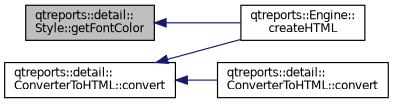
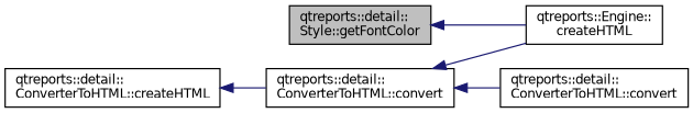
  digraph {
    rankdir=LR
    node [color=black fontname=Helvetica fontsize=10 shape=record]
    edge [color=midnightblue dir=back fontname=Helvetica fontsize=10 labelfontname=Helvetica labelfontsize=10 style=solid]
    n1 [fillcolor=grey75 fontcolor=black height=0.2 label="qtreports::detail::\lStyle::getFontColor" style=filled width=0.4]
    n2 [height=0.2 label="qtreports::Engine::\lcreateHTML" width=0.4]
+   n3 [height=0.2 label="qtreports::detail::\lConverterToHTML::createHTML" width=0.4]
    n4 [height=0.2 label="qtreports::detail::\lConverterToHTML::convert" width=0.4]
    n5 [height=0.2 label="qtreports::detail::\lConverterToHTML::convert" width=0.4]
    n1 -> n2
+   n3 -> n4
    n4 -> n2
    n4 -> n5
  }
